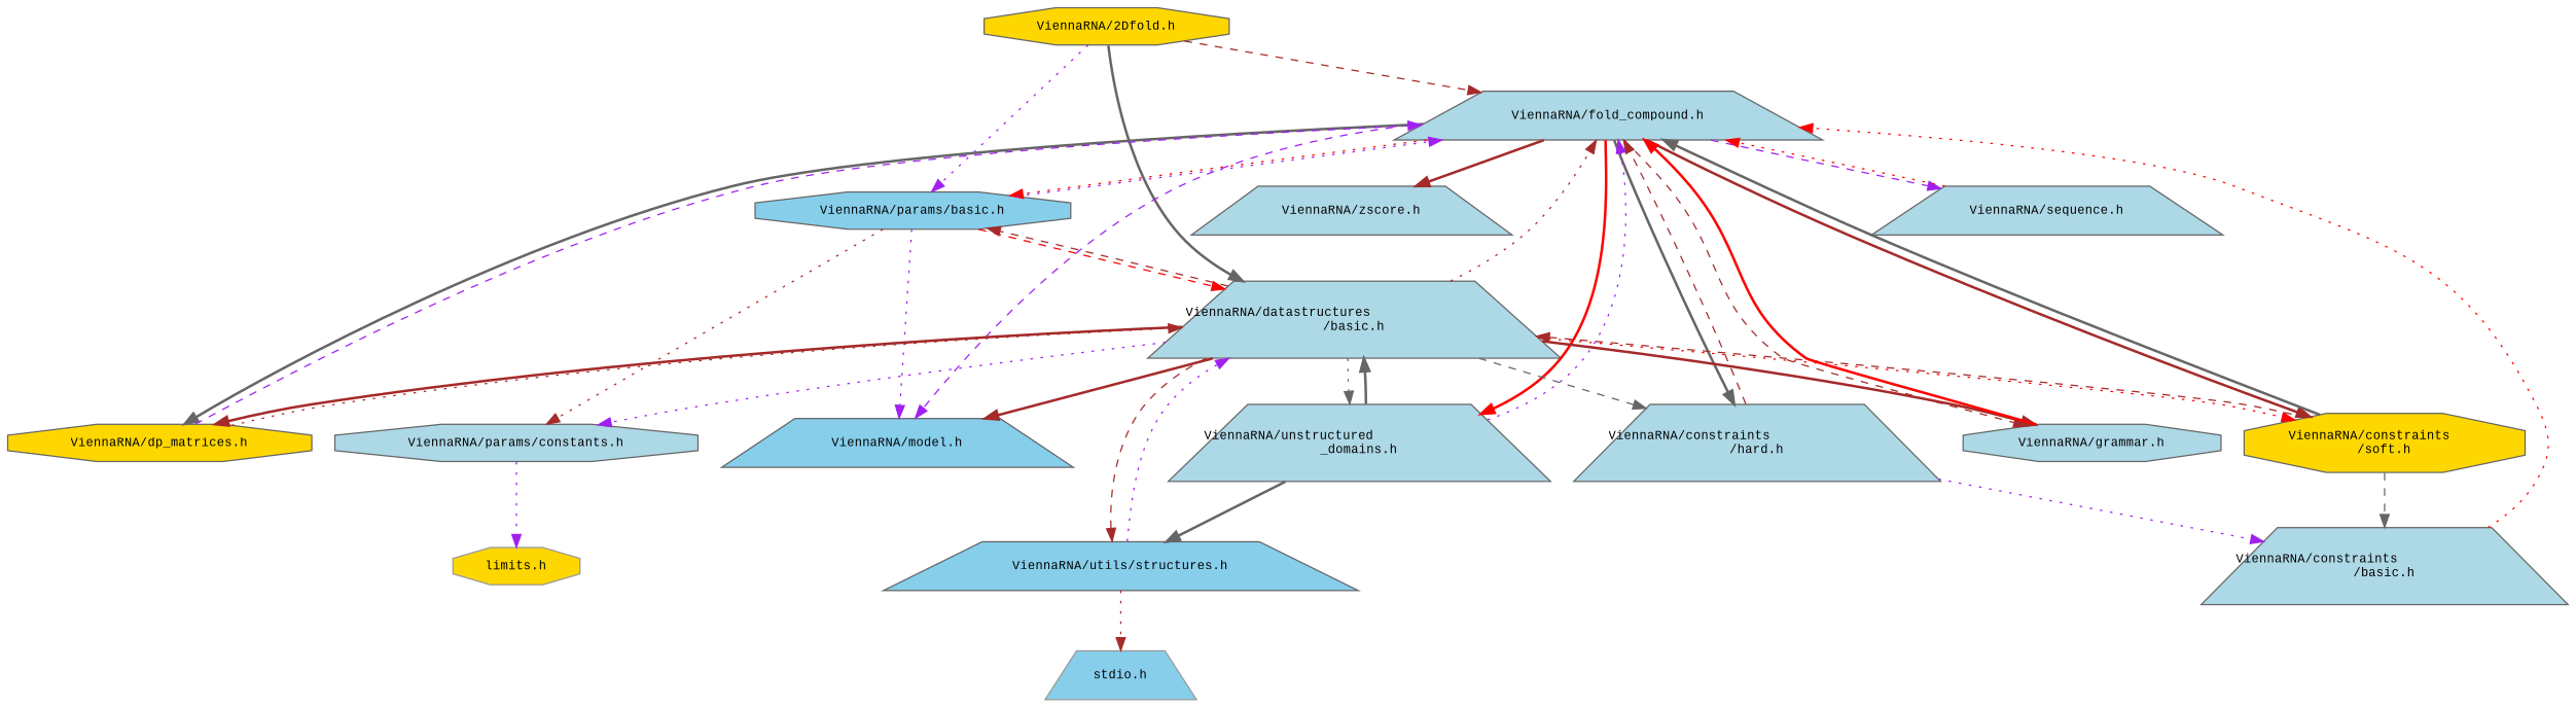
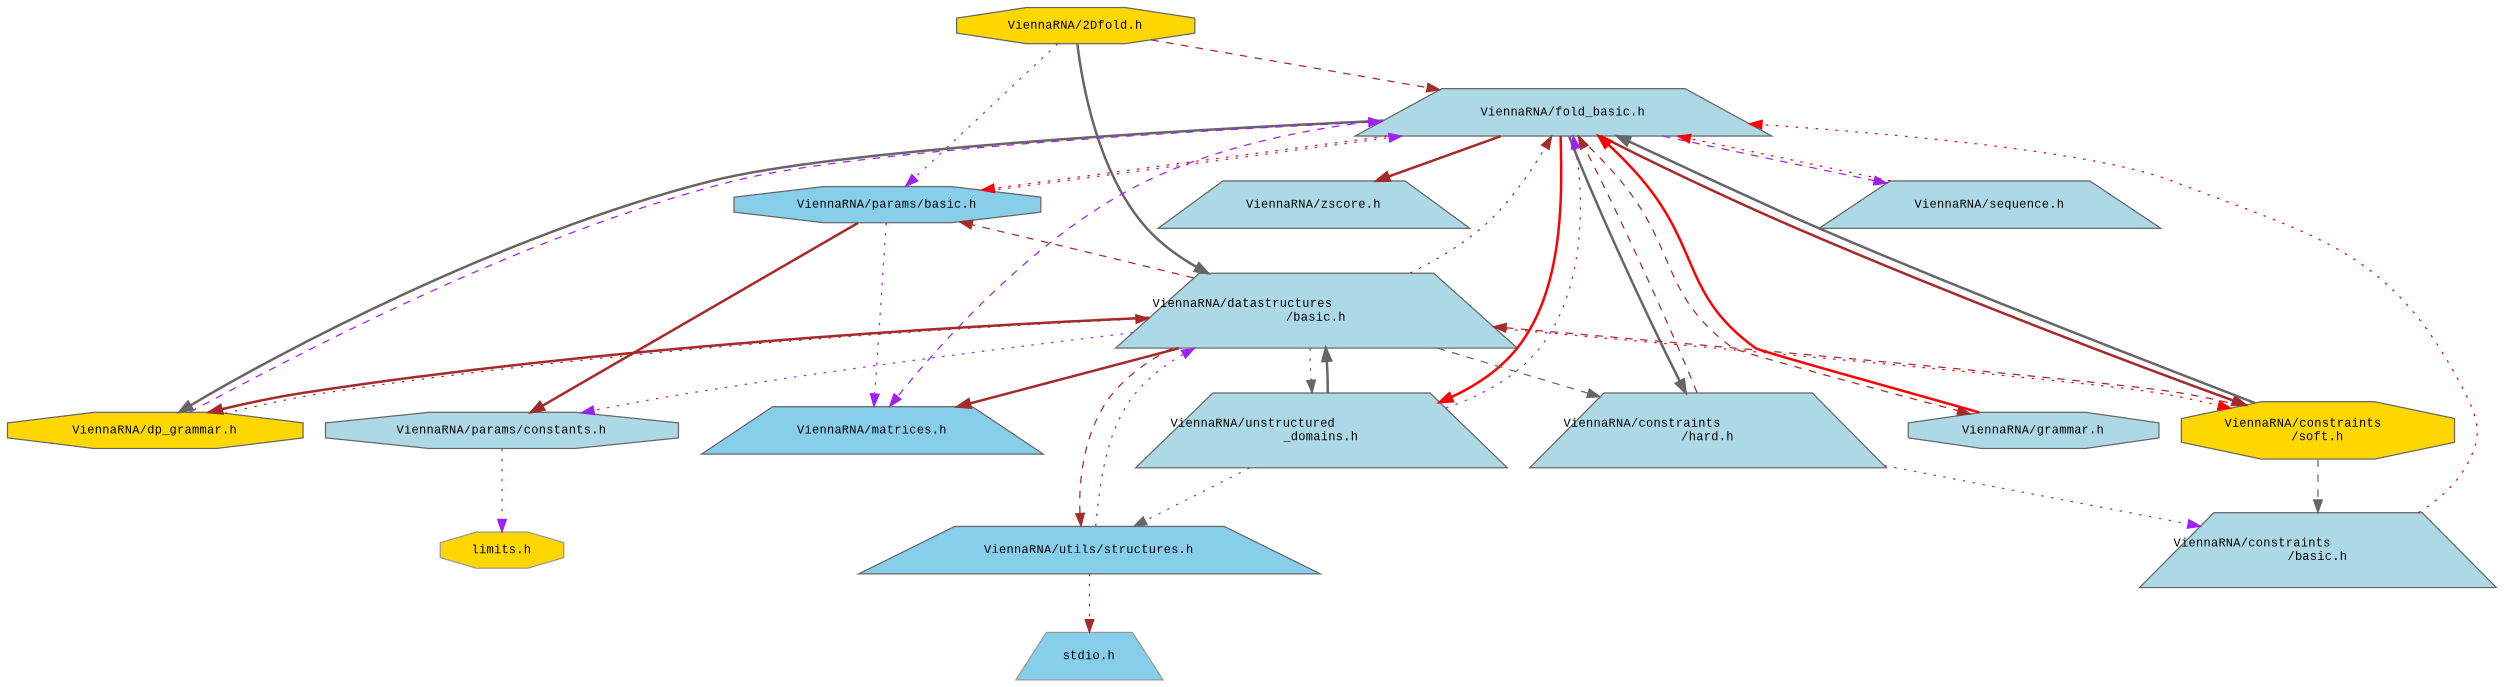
  digraph {
    fontname="Liberation Mono"
    node [color=grey40 fillcolor=lightblue fontname="Liberation Mono" fontsize=10 shape=trapezium style=filled]
    edge [color=brown fontname="Liberation Mono" fontsize=10 labelfontname=Helvetica labelfontsize=10 style=dotted]
    n1 [color=gray40 fillcolor=gold fontcolor=black height=0.2 label="ViennaRNA/2Dfold.h" shape=octagon width=0.4]
-   n2 [height=0.2 label="ViennaRNA/fold_compound.h" width=0.4]
+   n2 [height=0.2 label="ViennaRNA/fold_basic.h" width=0.4]
    n3 [fillcolor=skyblue height=0.2 label="ViennaRNA/params/basic.h" shape=octagon width=0.4]
    n4 [height=0.2 label="ViennaRNA/datastructures\l/basic.h" width=0.4]
-   n5 [fillcolor=skyblue height=0.2 label="ViennaRNA/model.h" width=0.4]
-   n6 [fillcolor=gold height=0.2 label="ViennaRNA/dp_matrices.h" shape=octagon width=0.4]
+   n5 [fillcolor=skyblue height=0.2 label="ViennaRNA/matrices.h" width=0.4]
+   n6 [fillcolor=gold height=0.2 label="ViennaRNA/dp_grammar.h" shape=octagon width=0.4]
    n7 [height=0.2 label="ViennaRNA/constraints\l/hard.h" width=0.4]
    n8 [fillcolor=gold height=0.2 label="ViennaRNA/constraints\l/soft.h" shape=octagon width=0.4]
    n9 [height=0.2 label="ViennaRNA/grammar.h" shape=octagon width=0.4]
    n10 [height=0.2 label="ViennaRNA/unstructured\l_domains.h" width=0.4]
    n11 [height=0.2 label="ViennaRNA/sequence.h" width=0.4]
    n12 [height=0.2 label="ViennaRNA/zscore.h" width=0.4]
    n13 [height=0.2 label="ViennaRNA/params/constants.h" shape=octagon width=0.4]
    n14 [fillcolor=skyblue height=0.2 label="ViennaRNA/utils/structures.h" width=0.4]
    n15 [height=0.2 label="ViennaRNA/constraints\l/basic.h" width=0.4]
    n16 [color=grey60 fillcolor=gold height=0.2 label="limits.h" shape=octagon width=0.4]
    n17 [color=grey60 fillcolor=skyblue height=0.2 label="stdio.h" width=0.4]
    n1 -> n2 [style=dashed]
    n1 -> n3 [color=purple]
    n1 -> n4 [color=gray40 style=bold]
    n2 -> n3 [color=red]
    n2 -> n5 [color=purple style=dashed]
    n2 -> n6 [color=gray40 style=bold]
    n2 -> n7 [color=gray40 style=bold]
    n2 -> n8 [style=bold]
    n2 -> n9 [style=dashed]
    n2 -> n10 [color=red style=bold]
    n2 -> n11 [color=purple style=dashed]
    n2 -> n12 [style=bold]
    n3 -> n2 [color=purple]
-   n3 -> n4 [color=red style=dashed]
    n3 -> n5 [color=purple]
-   n3 -> n13
+   n3 -> n13 [style=bold]
    n4 -> n2
    n4 -> n3 [style=dashed]
    n4 -> n5 [style=bold]
    n4 -> n6 [style=bold]
    n4 -> n7 [color=gray40 style=dashed]
    n4 -> n8 [color=red]
-   n4 -> n9 [style=bold]
    n4 -> n10 [color=gray40]
    n4 -> n13 [color=purple]
    n4 -> n14 [style=dashed]
    n6 -> n2 [color=purple style=dashed]
    n6 -> n4
    n7 -> n2 [style=dashed]
    n7 -> n15 [color=purple]
    n8 -> n2 [color=gray40 style=bold]
    n8 -> n4 [style=dashed]
    n8 -> n15 [color=gray40 style=dashed]
    n9 -> n2 [color=red style=bold]
    n10 -> n2 [color=purple]
    n10 -> n4 [color=gray40 style=bold]
-   n10 -> n14 [color=gray40 style=bold]
+   n10 -> n14 [color=gray40]
    n11 -> n2 [color=red]
    n13 -> n16 [color=purple]
    n14 -> n4 [color=purple]
    n14 -> n17
    n15 -> n2 [color=red]
  }
